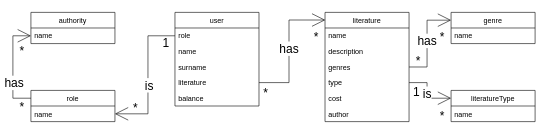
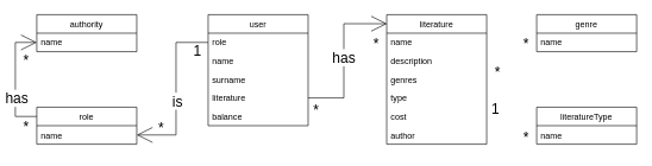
  <mxCell id="0" />
  <mxCell id="1" parent="0" />
  <mxCell id="2" value="authority" style="swimlane;fontStyle=0;childLayout=stackLayout;horizontal=1;startSize=26;fillColor=none;horizontalStack=0;resizeParent=1;resizeParentMax=0;resizeLast=0;collapsible=1;marginBottom=0;" parent="1" vertex="1"><mxGeometry x="50" y="20" width="140" height="52" as="geometry" /></mxCell>
  <mxCell id="3" value="name" style="text;strokeColor=none;fillColor=none;align=left;verticalAlign=top;spacingLeft=4;spacingRight=4;overflow=hidden;rotatable=0;points=[[0,0.5],[1,0.5]];portConstraint=eastwest;" parent="2" vertex="1"><mxGeometry y="26" width="140" height="26" as="geometry" /></mxCell>
  <mxCell id="4" style="edgeStyle=orthogonalEdgeStyle;rounded=0;orthogonalLoop=1;jettySize=auto;html=1;exitX=0;exitY=0.25;exitDx=0;exitDy=0;entryX=0;entryY=0.5;entryDx=0;entryDy=0;fontSize=20;endArrow=open;endFill=0;strokeWidth=1;endSize=20;" parent="1" source="6" target="3" edge="1"><mxGeometry relative="1" as="geometry" /></mxCell>
  <mxCell id="5" value="has" style="edgeLabel;html=1;align=center;verticalAlign=middle;resizable=0;points=[];fontSize=20;" parent="4" vertex="1" connectable="0"><mxGeometry x="-0.309" y="-1" relative="1" as="geometry"><mxPoint as="offset" /></mxGeometry></mxCell>
  <mxCell id="6" value="role" style="swimlane;fontStyle=0;childLayout=stackLayout;horizontal=1;startSize=26;fillColor=none;horizontalStack=0;resizeParent=1;resizeParentMax=0;resizeLast=0;collapsible=1;marginBottom=0;" parent="1" vertex="1"><mxGeometry x="50" y="150" width="140" height="52" as="geometry" /></mxCell>
  <mxCell id="7" value="name" style="text;strokeColor=none;fillColor=none;align=left;verticalAlign=top;spacingLeft=4;spacingRight=4;overflow=hidden;rotatable=0;points=[[0,0.5],[1,0.5]];portConstraint=eastwest;" parent="6" vertex="1"><mxGeometry y="26" width="140" height="26" as="geometry" /></mxCell>
  <mxCell id="8" value="user" style="swimlane;fontStyle=0;childLayout=stackLayout;horizontal=1;startSize=26;fillColor=none;horizontalStack=0;resizeParent=1;resizeParentMax=0;resizeLast=0;collapsible=1;marginBottom=0;" parent="1" vertex="1"><mxGeometry x="290" y="20" width="140" height="156" as="geometry"><mxRectangle x="230" y="430" width="60" height="30" as="alternateBounds" /></mxGeometry></mxCell>
  <mxCell id="9" value="role" style="text;strokeColor=none;fillColor=none;align=left;verticalAlign=top;spacingLeft=4;spacingRight=4;overflow=hidden;rotatable=0;points=[[0,0.5],[1,0.5]];portConstraint=eastwest;" parent="8" vertex="1"><mxGeometry y="26" width="140" height="26" as="geometry" /></mxCell>
  <mxCell id="10" value="name" style="text;strokeColor=none;fillColor=none;align=left;verticalAlign=top;spacingLeft=4;spacingRight=4;overflow=hidden;rotatable=0;points=[[0,0.5],[1,0.5]];portConstraint=eastwest;" parent="8" vertex="1"><mxGeometry y="52" width="140" height="26" as="geometry" /></mxCell>
  <mxCell id="11" value="surname" style="text;strokeColor=none;fillColor=none;align=left;verticalAlign=top;spacingLeft=4;spacingRight=4;overflow=hidden;rotatable=0;points=[[0,0.5],[1,0.5]];portConstraint=eastwest;" parent="8" vertex="1"><mxGeometry y="78" width="140" height="26" as="geometry" /></mxCell>
  <mxCell id="12" value="literature" style="text;strokeColor=none;fillColor=none;align=left;verticalAlign=top;spacingLeft=4;spacingRight=4;overflow=hidden;rotatable=0;points=[[0,0.5],[1,0.5]];portConstraint=eastwest;" parent="8" vertex="1"><mxGeometry y="104" width="140" height="26" as="geometry" /></mxCell>
  <mxCell id="13" value="balance" style="text;strokeColor=none;fillColor=none;align=left;verticalAlign=top;spacingLeft=4;spacingRight=4;overflow=hidden;rotatable=0;points=[[0,0.5],[1,0.5]];portConstraint=eastwest;" parent="8" vertex="1"><mxGeometry y="130" width="140" height="26" as="geometry" /></mxCell>
  <mxCell id="14" value="literature" style="swimlane;fontStyle=0;childLayout=stackLayout;horizontal=1;startSize=26;fillColor=none;horizontalStack=0;resizeParent=1;resizeParentMax=0;resizeLast=0;collapsible=1;marginBottom=0;" parent="1" vertex="1"><mxGeometry x="540" y="20" width="140" height="182" as="geometry" /></mxCell>
  <mxCell id="15" value="name" style="text;strokeColor=none;fillColor=none;align=left;verticalAlign=top;spacingLeft=4;spacingRight=4;overflow=hidden;rotatable=0;points=[[0,0.5],[1,0.5]];portConstraint=eastwest;" parent="14" vertex="1"><mxGeometry y="26" width="140" height="26" as="geometry" /></mxCell>
  <mxCell id="16" value="description" style="text;strokeColor=none;fillColor=none;align=left;verticalAlign=top;spacingLeft=4;spacingRight=4;overflow=hidden;rotatable=0;points=[[0,0.5],[1,0.5]];portConstraint=eastwest;" parent="14" vertex="1"><mxGeometry y="52" width="140" height="26" as="geometry" /></mxCell>
  <mxCell id="17" value="genres" style="text;strokeColor=none;fillColor=none;align=left;verticalAlign=top;spacingLeft=4;spacingRight=4;overflow=hidden;rotatable=0;points=[[0,0.5],[1,0.5]];portConstraint=eastwest;" parent="14" vertex="1"><mxGeometry y="78" width="140" height="26" as="geometry" /></mxCell>
  <mxCell id="18" value="type" style="text;strokeColor=none;fillColor=none;align=left;verticalAlign=top;spacingLeft=4;spacingRight=4;overflow=hidden;rotatable=0;points=[[0,0.5],[1,0.5]];portConstraint=eastwest;" parent="14" vertex="1"><mxGeometry y="104" width="140" height="26" as="geometry" /></mxCell>
  <mxCell id="19" value="cost" style="text;strokeColor=none;fillColor=none;align=left;verticalAlign=top;spacingLeft=4;spacingRight=4;overflow=hidden;rotatable=0;points=[[0,0.5],[1,0.5]];portConstraint=eastwest;" parent="14" vertex="1"><mxGeometry y="130" width="140" height="26" as="geometry" /></mxCell>
  <mxCell id="20" value="author" style="text;strokeColor=none;fillColor=none;align=left;verticalAlign=top;spacingLeft=4;spacingRight=4;overflow=hidden;rotatable=0;points=[[0,0.5],[1,0.5]];portConstraint=eastwest;" parent="14" vertex="1"><mxGeometry y="156" width="140" height="26" as="geometry" /></mxCell>
  <mxCell id="21" value="genre" style="swimlane;fontStyle=0;childLayout=stackLayout;horizontal=1;startSize=26;fillColor=none;horizontalStack=0;resizeParent=1;resizeParentMax=0;resizeLast=0;collapsible=1;marginBottom=0;" parent="1" vertex="1"><mxGeometry x="750" y="20" width="140" height="52" as="geometry" /></mxCell>
  <mxCell id="22" value="name" style="text;strokeColor=none;fillColor=none;align=left;verticalAlign=top;spacingLeft=4;spacingRight=4;overflow=hidden;rotatable=0;points=[[0,0.5],[1,0.5]];portConstraint=eastwest;" parent="21" vertex="1"><mxGeometry y="26" width="140" height="26" as="geometry" /></mxCell>
  <mxCell id="23" value="literatureType" style="swimlane;fontStyle=0;childLayout=stackLayout;horizontal=1;startSize=26;fillColor=none;horizontalStack=0;resizeParent=1;resizeParentMax=0;resizeLast=0;collapsible=1;marginBottom=0;" parent="1" vertex="1"><mxGeometry x="750" y="150" width="140" height="52" as="geometry" /></mxCell>
  <mxCell id="24" value="name" style="text;strokeColor=none;fillColor=none;align=left;verticalAlign=top;spacingLeft=4;spacingRight=4;overflow=hidden;rotatable=0;points=[[0,0.5],[1,0.5]];portConstraint=eastwest;" parent="23" vertex="1"><mxGeometry y="26" width="140" height="26" as="geometry" /></mxCell>
  <mxCell id="25" style="edgeStyle=orthogonalEdgeStyle;rounded=0;orthogonalLoop=1;jettySize=auto;html=1;exitX=0;exitY=0.5;exitDx=0;exitDy=0;entryX=1;entryY=0.5;entryDx=0;entryDy=0;fontSize=20;endArrow=open;endFill=0;endSize=20;" parent="1" source="9" target="7" edge="1"><mxGeometry relative="1" as="geometry" /></mxCell>
  <mxCell id="26" value="is" style="edgeLabel;html=1;align=center;verticalAlign=middle;resizable=0;points=[];fontSize=20;" parent="25" vertex="1" connectable="0"><mxGeometry x="0.097" y="1" relative="1" as="geometry"><mxPoint as="offset" /></mxGeometry></mxCell>
  <mxCell id="27" value="*" style="text;html=1;align=center;verticalAlign=middle;resizable=0;points=[];autosize=1;strokeColor=none;fillColor=none;fontSize=20;" parent="1" vertex="1"><mxGeometry x="20" y="63" width="30" height="40" as="geometry" /></mxCell>
  <mxCell id="28" value="*" style="text;html=1;align=center;verticalAlign=middle;resizable=0;points=[];autosize=1;strokeColor=none;fillColor=none;fontSize=20;" parent="1" vertex="1"><mxGeometry x="20" y="156" width="30" height="40" as="geometry" /></mxCell>
  <mxCell id="29" value="1" style="text;html=1;align=center;verticalAlign=middle;resizable=0;points=[];autosize=1;strokeColor=none;fillColor=none;fontSize=20;" parent="1" vertex="1"><mxGeometry x="260" y="50" width="30" height="40" as="geometry" /></mxCell>
  <mxCell id="30" value="*" style="text;html=1;align=center;verticalAlign=middle;resizable=0;points=[];autosize=1;strokeColor=none;fillColor=none;fontSize=20;" parent="1" vertex="1"><mxGeometry x="209" y="159" width="30" height="40" as="geometry" /></mxCell>
  <mxCell id="31" value="has" style="edgeStyle=orthogonalEdgeStyle;rounded=0;orthogonalLoop=1;jettySize=auto;html=1;exitX=1;exitY=0.5;exitDx=0;exitDy=0;entryX=0.003;entryY=0.07;entryDx=0;entryDy=0;entryPerimeter=0;strokeWidth=1;fontSize=20;endArrow=open;endFill=0;endSize=20;" parent="1" source="12" target="14" edge="1"><mxGeometry relative="1" as="geometry" /></mxCell>
  <mxCell id="32" value="*" style="text;html=1;align=center;verticalAlign=middle;resizable=0;points=[];autosize=1;strokeColor=none;fillColor=none;fontSize=20;" parent="1" vertex="1"><mxGeometry x="426" y="133" width="30" height="40" as="geometry" /></mxCell>
  <mxCell id="33" value="*" style="text;html=1;align=center;verticalAlign=middle;resizable=0;points=[];autosize=1;strokeColor=none;fillColor=none;fontSize=20;" parent="1" vertex="1"><mxGeometry x="510" y="40" width="30" height="40" as="geometry" /></mxCell>
- <mxCell id="34" value="has" style="edgeStyle=orthogonalEdgeStyle;rounded=0;orthogonalLoop=1;jettySize=auto;html=1;exitX=1;exitY=0.5;exitDx=0;exitDy=0;entryX=0;entryY=0.25;entryDx=0;entryDy=0;strokeWidth=1;fontSize=20;endArrow=open;endFill=0;endSize=20;" parent="1" source="17" target="21" edge="1"><mxGeometry relative="1" as="geometry" /></mxCell>
- <mxCell id="35" value="is" style="edgeStyle=orthogonalEdgeStyle;rounded=0;orthogonalLoop=1;jettySize=auto;html=1;exitX=1;exitY=0.5;exitDx=0;exitDy=0;entryX=0;entryY=0.25;entryDx=0;entryDy=0;strokeWidth=1;fontSize=20;endArrow=open;endFill=0;endSize=20;" parent="1" source="18" target="23" edge="1"><mxGeometry relative="1" as="geometry" /></mxCell>
  <mxCell id="36" value="*" style="text;html=1;align=center;verticalAlign=middle;resizable=0;points=[];autosize=1;strokeColor=none;fillColor=none;fontSize=20;" parent="1" vertex="1"><mxGeometry x="680" y="80" width="30" height="40" as="geometry" /></mxCell>
  <mxCell id="37" value="1" style="text;html=1;align=center;verticalAlign=middle;resizable=0;points=[];autosize=1;strokeColor=none;fillColor=none;fontSize=20;" parent="1" vertex="1"><mxGeometry x="677" y="131" width="30" height="40" as="geometry" /></mxCell>
  <mxCell id="38" value="*" style="text;html=1;align=center;verticalAlign=middle;resizable=0;points=[];autosize=1;strokeColor=none;fillColor=none;fontSize=20;" parent="1" vertex="1"><mxGeometry x="720" y="40" width="30" height="40" as="geometry" /></mxCell>
  <mxCell id="39" value="*" style="text;html=1;align=center;verticalAlign=middle;resizable=0;points=[];autosize=1;strokeColor=none;fillColor=none;fontSize=20;" parent="1" vertex="1"><mxGeometry x="720" y="171" width="30" height="40" as="geometry" /></mxCell>
